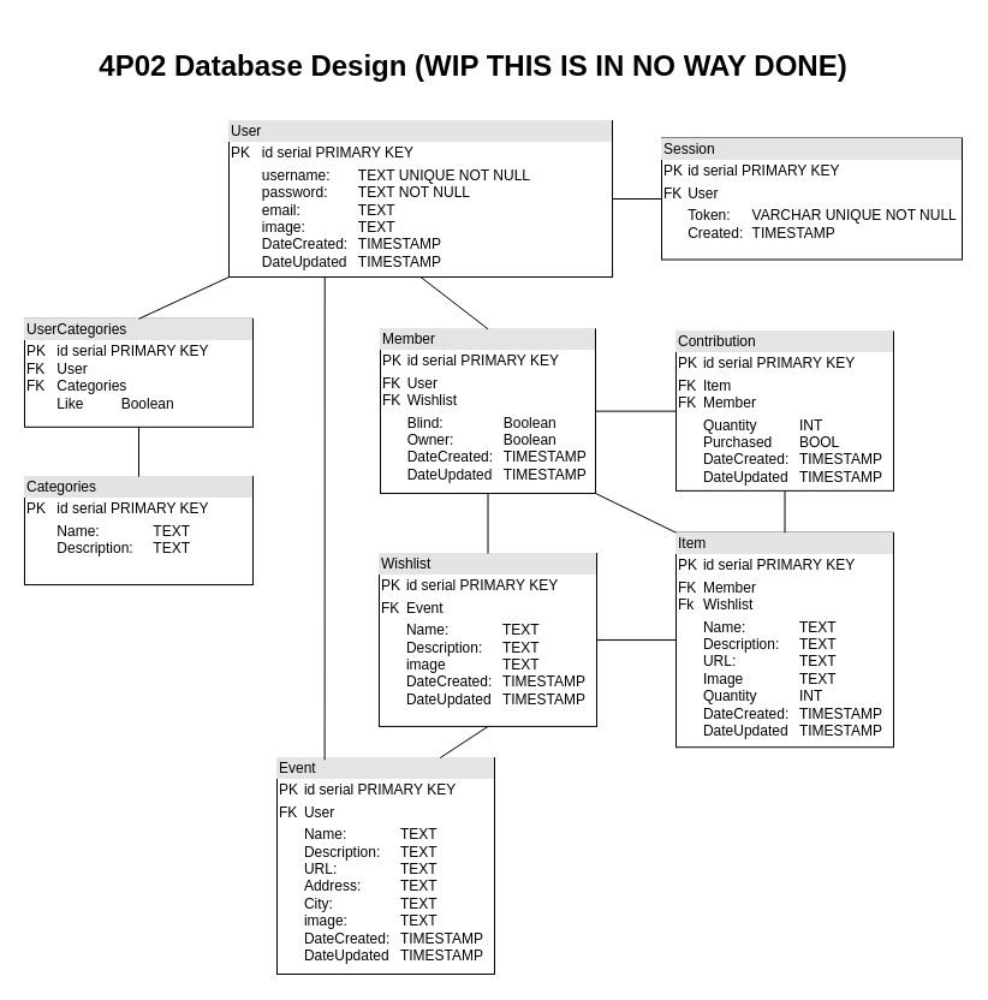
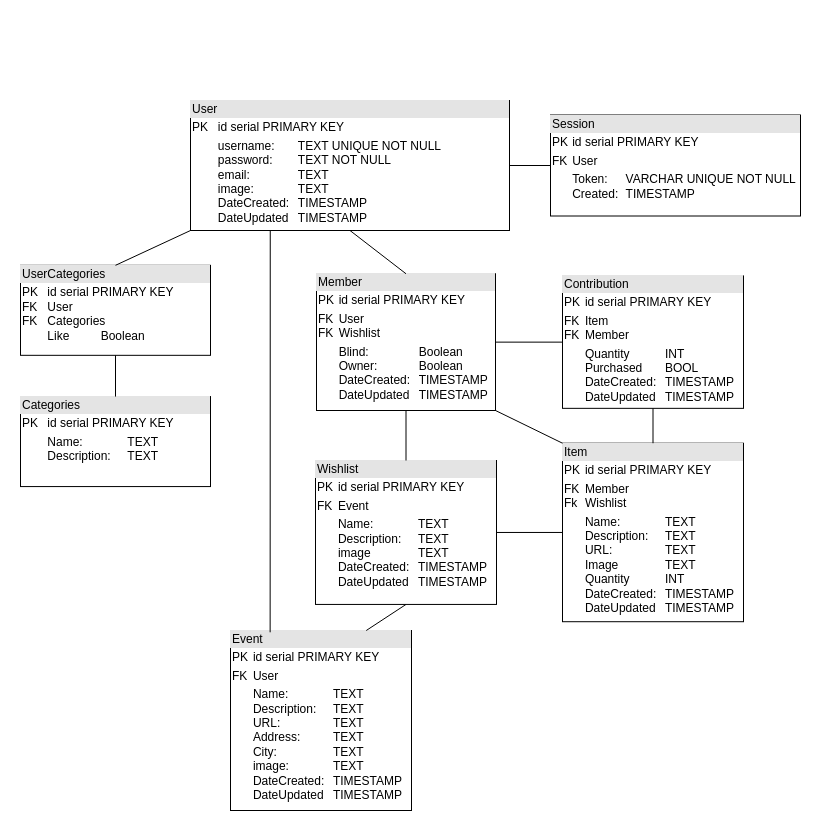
  <mxCell id="0" />
  <mxCell id="1" parent="0" />
  <mxCell id="2" value="&lt;div style=&quot;box-sizing: border-box; width: 100%; background: rgb(228, 228, 228); padding: 2px;&quot;&gt;User&lt;/div&gt;&lt;table style=&quot;width:100%;font-size:1em;&quot; cellpadding=&quot;2&quot; cellspacing=&quot;0&quot;&gt;&lt;tbody&gt;&lt;tr&gt;&lt;td&gt;PK&lt;/td&gt;&lt;td&gt;id serial PRIMARY KEY&lt;/td&gt;&lt;/tr&gt;&lt;tr&gt;&lt;td&gt;&lt;br&gt;&lt;/td&gt;&lt;td&gt;username:&lt;span style=&quot;white-space: pre;&quot;&gt;&#09;&lt;/span&gt;TEXT&amp;nbsp;UNIQUE NOT NULL&lt;br&gt;password:&lt;span style=&quot;white-space: pre;&quot;&gt;&#09;&lt;/span&gt;TEXT&amp;nbsp;NOT NULL&lt;br&gt;email:&amp;nbsp;&lt;span style=&quot;white-space: pre;&quot;&gt;&#09;&lt;/span&gt;&lt;span style=&quot;white-space: pre;&quot;&gt;&#09;&lt;/span&gt;TEXT&lt;br&gt;image:&lt;span style=&quot;white-space: pre;&quot;&gt;&#09;&lt;/span&gt;&lt;span style=&quot;white-space: pre;&quot;&gt;&#09;&lt;/span&gt;TEXT&lt;br&gt;DateCreated:&lt;span style=&quot;white-space: pre;&quot;&gt;&#09;&lt;/span&gt;TIMESTAMP&lt;br&gt;DateUpdated&lt;span style=&quot;white-space: pre;&quot;&gt;&#09;&lt;/span&gt;TIMESTAMP&lt;/td&gt;&lt;/tr&gt;&lt;/tbody&gt;&lt;/table&gt;" style="verticalAlign=top;align=left;overflow=fill;html=1;whiteSpace=wrap;" parent="1" vertex="1"><mxGeometry x="190" y="100" width="319" height="130" as="geometry" /></mxCell>
  <mxCell id="3" value="&lt;div style=&quot;box-sizing: border-box; width: 100%; background: rgb(228, 228, 228); padding: 2px;&quot;&gt;Item&lt;/div&gt;&lt;table style=&quot;width:100%;font-size:1em;&quot; cellpadding=&quot;2&quot; cellspacing=&quot;0&quot;&gt;&lt;tbody&gt;&lt;tr&gt;&lt;td&gt;PK&lt;/td&gt;&lt;td&gt;id serial PRIMARY KEY&lt;br&gt;&lt;/td&gt;&lt;/tr&gt;&lt;tr&gt;&lt;td&gt;FK&lt;br&gt;Fk&lt;/td&gt;&lt;td&gt;Member&lt;br&gt;Wishlist&lt;/td&gt;&lt;/tr&gt;&lt;tr&gt;&lt;td&gt;&lt;br&gt;&lt;/td&gt;&lt;td&gt;Name:&lt;span style=&quot;white-space: pre;&quot;&gt;&#09;&lt;span style=&quot;white-space: pre;&quot;&gt;&#09;&lt;/span&gt;&lt;/span&gt;TEXT&lt;br&gt;Description:&lt;span style=&quot;white-space: pre;&quot;&gt;&#09;&lt;/span&gt;TEXT&lt;br&gt;URL:&lt;span style=&quot;white-space: pre;&quot;&gt;&#09;&lt;span style=&quot;white-space: pre;&quot;&gt;&#09;&lt;/span&gt;&lt;/span&gt;TEXT&lt;br&gt;Image&lt;span style=&quot;white-space: pre;&quot;&gt;&#09;&lt;/span&gt;&lt;span style=&quot;white-space: pre;&quot;&gt;&#09;&lt;/span&gt;TEXT&lt;br&gt;Quantity&lt;span style=&quot;white-space: pre;&quot;&gt;&#09;&lt;/span&gt;&lt;span style=&quot;white-space: pre;&quot;&gt;&#09;&lt;/span&gt;INT&lt;br&gt;DateCreated:&lt;span style=&quot;white-space: pre;&quot;&gt;&#09;&lt;/span&gt;TIMESTAMP&lt;br&gt;DateUpdated&lt;span style=&quot;white-space: pre;&quot;&gt;&#09;&lt;/span&gt;TIMESTAMP&lt;/td&gt;&lt;/tr&gt;&lt;/tbody&gt;&lt;/table&gt;" style="verticalAlign=top;align=left;overflow=fill;html=1;whiteSpace=wrap;" parent="1" vertex="1"><mxGeometry x="562" y="442.71" width="181" height="178.5" as="geometry" /></mxCell>
  <mxCell id="4" value="&lt;div style=&quot;box-sizing: border-box; width: 100%; background: rgb(228, 228, 228); padding: 2px;&quot;&gt;Categories&lt;/div&gt;&lt;table style=&quot;width:100%;font-size:1em;&quot; cellpadding=&quot;2&quot; cellspacing=&quot;0&quot;&gt;&lt;tbody&gt;&lt;tr&gt;&lt;td&gt;PK&lt;br&gt;&lt;/td&gt;&lt;td&gt;id serial PRIMARY KEY&lt;br&gt;&lt;/td&gt;&lt;/tr&gt;&lt;tr&gt;&lt;td&gt;&lt;br&gt;&lt;/td&gt;&lt;td&gt;Name:&lt;span style=&quot;white-space: pre;&quot;&gt;&#09;&lt;span style=&quot;white-space: pre;&quot;&gt;&#09;&lt;/span&gt;&lt;/span&gt;TEXT&lt;br&gt;Description:&lt;span style=&quot;white-space: pre;&quot;&gt;&#09;&lt;/span&gt;TEXT&lt;br&gt;&lt;/td&gt;&lt;/tr&gt;&lt;tr&gt;&lt;td&gt;&lt;/td&gt;&lt;td&gt;&lt;br&gt;&lt;/td&gt;&lt;/tr&gt;&lt;/tbody&gt;&lt;/table&gt;" style="verticalAlign=top;align=left;overflow=fill;html=1;whiteSpace=wrap;" parent="1" vertex="1"><mxGeometry x="20" y="396.07" width="190" height="90" as="geometry" /></mxCell>
  <mxCell id="5" value="&lt;div style=&quot;box-sizing: border-box; width: 100%; background: rgb(228, 228, 228); padding: 2px;&quot;&gt;UserCategories&lt;/div&gt;&lt;table style=&quot;width:100%;font-size:1em;&quot; cellpadding=&quot;2&quot; cellspacing=&quot;0&quot;&gt;&lt;tbody&gt;&lt;tr&gt;&lt;td&gt;PK&lt;br&gt;FK&lt;br&gt;FK&lt;br&gt;&lt;br&gt;&lt;/td&gt;&lt;td&gt;id serial PRIMARY KEY&lt;br&gt;User&lt;br&gt;Categories&lt;br&gt;Like&lt;span style=&quot;white-space: pre;&quot;&gt;&#09;&lt;/span&gt;&lt;span style=&quot;white-space: pre;&quot;&gt;&#09;&lt;/span&gt;Boolean&lt;/td&gt;&lt;/tr&gt;&lt;tr&gt;&lt;td&gt;&lt;/td&gt;&lt;td&gt;&lt;br&gt;&lt;/td&gt;&lt;/tr&gt;&lt;/tbody&gt;&lt;/table&gt;" style="verticalAlign=top;align=left;overflow=fill;html=1;whiteSpace=wrap;" parent="1" vertex="1"><mxGeometry x="20" y="264.82" width="190" height="90" as="geometry" /></mxCell>
  <mxCell id="6" value="" style="endArrow=none;html=1;rounded=0;exitX=0;exitY=1;exitDx=0;exitDy=0;entryX=0.5;entryY=0;entryDx=0;entryDy=0;" parent="1" source="2" target="5" edge="1"><mxGeometry width="50" height="50" relative="1" as="geometry"><mxPoint x="739" y="569" as="sourcePoint" /><mxPoint x="539" y="789" as="targetPoint" /></mxGeometry></mxCell>
  <mxCell id="7" value="" style="endArrow=none;html=1;rounded=0;entryX=0.5;entryY=0;entryDx=0;entryDy=0;exitX=0.5;exitY=1;exitDx=0;exitDy=0;" parent="1" source="5" target="4" edge="1"><mxGeometry width="50" height="50" relative="1" as="geometry"><mxPoint x="340" y="184.82" as="sourcePoint" /><mxPoint x="390" y="134.82" as="targetPoint" /></mxGeometry></mxCell>
  <mxCell id="8" value="" style="endArrow=none;html=1;rounded=0;entryX=1;entryY=0.5;entryDx=0;entryDy=0;exitX=0;exitY=0.5;exitDx=0;exitDy=0;" parent="1" source="3" target="16" edge="1"><mxGeometry width="50" height="50" relative="1" as="geometry"><mxPoint x="123.5" y="879.47" as="sourcePoint" /><mxPoint x="136" y="822.47" as="targetPoint" /></mxGeometry></mxCell>
  <mxCell id="9" value="&lt;div style=&quot;box-sizing: border-box; width: 100%; background: rgb(228, 228, 228); padding: 2px;&quot;&gt;Session&lt;/div&gt;&lt;table style=&quot;width:100%;font-size:1em;&quot; cellpadding=&quot;2&quot; cellspacing=&quot;0&quot;&gt;&lt;tbody&gt;&lt;tr&gt;&lt;td&gt;PK&lt;/td&gt;&lt;td&gt;id serial PRIMARY KEY&lt;br&gt;&lt;/td&gt;&lt;/tr&gt;&lt;tr&gt;&lt;td&gt;FK&lt;br&gt;&lt;/td&gt;&lt;td&gt;User&lt;/td&gt;&lt;/tr&gt;&lt;tr&gt;&lt;td&gt;&lt;/td&gt;&lt;td&gt;Token:&lt;span style=&quot;white-space: pre;&quot;&gt;&lt;span style=&quot;white-space: pre;&quot;&gt;&#09;&lt;/span&gt;&lt;/span&gt;VARCHAR UNIQUE NOT NULL&lt;br&gt;Created:&amp;nbsp;&lt;span style=&quot;white-space: pre;&quot;&gt;&#09;&lt;/span&gt;TIMESTAMP&lt;/td&gt;&lt;/tr&gt;&lt;/tbody&gt;&lt;/table&gt;" style="verticalAlign=top;align=left;overflow=fill;html=1;whiteSpace=wrap;" parent="1" vertex="1"><mxGeometry x="550" y="114.5" width="250" height="101" as="geometry" /></mxCell>
  <mxCell id="10" value="" style="endArrow=none;html=1;rounded=0;exitX=0;exitY=0.5;exitDx=0;exitDy=0;entryX=1;entryY=0.5;entryDx=0;entryDy=0;" parent="1" source="9" target="2" edge="1"><mxGeometry width="50" height="50" relative="1" as="geometry"><mxPoint x="450" y="324" as="sourcePoint" /><mxPoint x="500" y="274" as="targetPoint" /></mxGeometry></mxCell>
  <mxCell id="11" value="&lt;div style=&quot;box-sizing: border-box; width: 100%; background: rgb(228, 228, 228); padding: 2px;&quot;&gt;Member&lt;/div&gt;&lt;table style=&quot;width:100%;font-size:1em;&quot; cellpadding=&quot;2&quot; cellspacing=&quot;0&quot;&gt;&lt;tbody&gt;&lt;tr&gt;&lt;td&gt;PK&lt;/td&gt;&lt;td&gt;id serial PRIMARY KEY&lt;/td&gt;&lt;/tr&gt;&lt;tr&gt;&lt;td&gt;FK&lt;br&gt;FK&lt;/td&gt;&lt;td&gt;User&lt;br&gt;Wishlist&lt;br&gt;&lt;/td&gt;&lt;/tr&gt;&lt;tr&gt;&lt;td&gt;&lt;br&gt;&lt;/td&gt;&lt;td&gt;Blind: &lt;span style=&quot;white-space: pre;&quot;&gt;&#09;&lt;span style=&quot;white-space: pre;&quot;&gt;&#09;&lt;/span&gt;&lt;/span&gt;Boolean&lt;br&gt;Owner:&lt;span style=&quot;white-space: pre;&quot;&gt;&#09;&lt;/span&gt;&lt;span style=&quot;white-space: pre;&quot;&gt;&#09;&lt;/span&gt;Boolean&lt;br&gt;DateCreated:&lt;span style=&quot;white-space: pre;&quot;&gt;&#09;&lt;/span&gt;TIMESTAMP&lt;br&gt;DateUpdated&lt;span style=&quot;white-space: pre;&quot;&gt;&#09;&lt;/span&gt;TIMESTAMP&lt;/td&gt;&lt;/tr&gt;&lt;/tbody&gt;&lt;/table&gt;" style="verticalAlign=top;align=left;overflow=fill;html=1;whiteSpace=wrap;" parent="1" vertex="1"><mxGeometry x="316" y="273.25" width="179" height="136.75" as="geometry" /></mxCell>
  <mxCell id="12" value="" style="endArrow=none;html=1;rounded=0;entryX=0.5;entryY=0;entryDx=0;entryDy=0;exitX=0.5;exitY=1;exitDx=0;exitDy=0;" parent="1" source="2" target="11" edge="1"><mxGeometry width="50" height="50" relative="1" as="geometry"><mxPoint x="347.5" y="749" as="sourcePoint" /><mxPoint x="195" y="665" as="targetPoint" /></mxGeometry></mxCell>
  <mxCell id="13" value="&lt;div style=&quot;box-sizing: border-box; width: 100%; background: rgb(228, 228, 228); padding: 2px;&quot;&gt;Event&lt;/div&gt;&lt;table style=&quot;width:100%;font-size:1em;&quot; cellpadding=&quot;2&quot; cellspacing=&quot;0&quot;&gt;&lt;tbody&gt;&lt;tr&gt;&lt;td&gt;PK&lt;/td&gt;&lt;td&gt;id serial PRIMARY KEY&lt;br&gt;&lt;/td&gt;&lt;/tr&gt;&lt;tr&gt;&lt;td&gt;FK&lt;br&gt;&lt;/td&gt;&lt;td&gt;User&lt;br&gt;&lt;/td&gt;&lt;/tr&gt;&lt;tr&gt;&lt;td&gt;&lt;br&gt;&lt;/td&gt;&lt;td&gt;Name:&lt;span style=&quot;white-space: pre;&quot;&gt;&#09;&lt;span style=&quot;white-space: pre;&quot;&gt;&#09;&lt;/span&gt;&lt;/span&gt;TEXT&lt;br&gt;Description:&lt;span style=&quot;white-space: pre;&quot;&gt;&#09;&lt;/span&gt;TEXT&lt;br&gt;URL:&lt;span style=&quot;white-space: pre;&quot;&gt;&#09;&lt;span style=&quot;white-space: pre;&quot;&gt;&#09;&lt;/span&gt;&lt;/span&gt;TEXT&lt;br&gt;Address:&amp;nbsp;&lt;span style=&quot;white-space: pre;&quot;&gt;&#09;&lt;span style=&quot;white-space: pre;&quot;&gt;&#09;&lt;/span&gt;&lt;/span&gt;TEXT&lt;br&gt;City:&amp;nbsp;&lt;span style=&quot;white-space: pre;&quot;&gt;&#09;&lt;span style=&quot;white-space: pre;&quot;&gt;&#09;&lt;/span&gt;&lt;/span&gt;TEXT&lt;br&gt;image:&amp;nbsp;&lt;span style=&quot;white-space: pre;&quot;&gt;&#09;&lt;/span&gt;&lt;span style=&quot;white-space: pre;&quot;&gt;&#09;&lt;/span&gt;TEXT&lt;br&gt;DateCreated:&lt;span style=&quot;white-space: pre;&quot;&gt;&#09;&lt;/span&gt;TIMESTAMP&lt;br&gt;DateUpdated&lt;span style=&quot;white-space: pre;&quot;&gt;&#09;&lt;/span&gt;TIMESTAMP&lt;/td&gt;&lt;/tr&gt;&lt;/tbody&gt;&lt;/table&gt;" style="verticalAlign=top;align=left;overflow=fill;html=1;whiteSpace=wrap;" parent="1" vertex="1"><mxGeometry x="230" y="630" width="181" height="180" as="geometry" /></mxCell>
- <mxCell id="14" value="&lt;h1&gt;4P02 Database Design (WIP THIS IS IN NO WAY DONE)&lt;/h1&gt;" style="text;html=1;align=center;verticalAlign=middle;resizable=0;points=[];autosize=1;strokeColor=none;fillColor=none;shadow=0;" parent="1" vertex="1"><mxGeometry x="68" width="650" height="70" as="geometry" y="20" /></mxCell>
  <mxCell id="15" value="&lt;div style=&quot;box-sizing: border-box; width: 100%; background: rgb(228, 228, 228); padding: 2px;&quot;&gt;Contribution&lt;/div&gt;&lt;table style=&quot;width:100%;font-size:1em;&quot; cellpadding=&quot;2&quot; cellspacing=&quot;0&quot;&gt;&lt;tbody&gt;&lt;tr&gt;&lt;td&gt;PK&lt;/td&gt;&lt;td&gt;id serial PRIMARY KEY&lt;br&gt;&lt;/td&gt;&lt;/tr&gt;&lt;tr&gt;&lt;td&gt;FK&lt;br&gt;FK&lt;/td&gt;&lt;td&gt;Item&lt;br&gt;Member&lt;/td&gt;&lt;/tr&gt;&lt;tr&gt;&lt;td&gt;&lt;br&gt;&lt;/td&gt;&lt;td&gt;Quantity&lt;span style=&quot;white-space: pre;&quot;&gt;&#09;&lt;/span&gt;&lt;span style=&quot;white-space: pre;&quot;&gt;&#09;&lt;/span&gt;INT&lt;br&gt;Purchased&lt;span style=&quot;white-space: pre;&quot;&gt;&#09;&lt;/span&gt;BOOL&lt;br&gt;DateCreated:&lt;span style=&quot;white-space: pre;&quot;&gt;&#09;&lt;/span&gt;TIMESTAMP&lt;br&gt;DateUpdated&lt;span style=&quot;white-space: pre;&quot;&gt;&#09;&lt;/span&gt;TIMESTAMP&lt;/td&gt;&lt;/tr&gt;&lt;/tbody&gt;&lt;/table&gt;" style="verticalAlign=top;align=left;overflow=fill;html=1;whiteSpace=wrap;" parent="1" vertex="1"><mxGeometry x="562" y="275.41" width="181" height="132.43" as="geometry" /></mxCell>
  <mxCell id="16" value="&lt;div style=&quot;box-sizing: border-box; width: 100%; background: rgb(228, 228, 228); padding: 2px;&quot;&gt;Wishlist&lt;/div&gt;&lt;table style=&quot;width:100%;font-size:1em;&quot; cellpadding=&quot;2&quot; cellspacing=&quot;0&quot;&gt;&lt;tbody&gt;&lt;tr&gt;&lt;td&gt;PK&lt;/td&gt;&lt;td&gt;id serial PRIMARY KEY&lt;br&gt;&lt;/td&gt;&lt;/tr&gt;&lt;tr&gt;&lt;td&gt;FK&lt;br&gt;&lt;/td&gt;&lt;td&gt;Event&lt;br&gt;&lt;/td&gt;&lt;/tr&gt;&lt;tr&gt;&lt;td&gt;&lt;br&gt;&lt;/td&gt;&lt;td&gt;Name:&lt;span style=&quot;white-space: pre;&quot;&gt;&#09;&lt;span style=&quot;white-space: pre;&quot;&gt;&#09;&lt;/span&gt;&lt;/span&gt;TEXT&lt;br&gt;Description:&lt;span style=&quot;white-space: pre;&quot;&gt;&#09;&lt;/span&gt;TEXT&lt;br&gt;image &lt;span style=&quot;white-space: pre;&quot;&gt;&#09;&lt;/span&gt;&lt;span style=&quot;white-space: pre;&quot;&gt;&#09;&lt;/span&gt;TEXT&lt;br&gt;DateCreated:&lt;span style=&quot;white-space: pre;&quot;&gt;&#09;&lt;/span&gt;TIMESTAMP&lt;br&gt;DateUpdated&lt;span style=&quot;white-space: pre;&quot;&gt;&#09;&lt;/span&gt;TIMESTAMP&lt;br&gt;&lt;br&gt;&lt;/td&gt;&lt;/tr&gt;&lt;/tbody&gt;&lt;/table&gt;" style="verticalAlign=top;align=left;overflow=fill;html=1;whiteSpace=wrap;" parent="1" vertex="1"><mxGeometry x="315" y="460" width="181" height="143.93" as="geometry" /></mxCell>
  <mxCell id="17" value="" style="endArrow=none;html=1;rounded=0;entryX=0.5;entryY=1;entryDx=0;entryDy=0;exitX=0.5;exitY=0;exitDx=0;exitDy=0;" parent="1" source="3" target="15" edge="1"><mxGeometry width="50" height="50" relative="1" as="geometry"><mxPoint x="672" y="405.75" as="sourcePoint" /><mxPoint x="433" y="510.5" as="targetPoint" /></mxGeometry></mxCell>
  <mxCell id="18" value="" style="endArrow=none;html=1;rounded=0;entryX=0.75;entryY=0;entryDx=0;entryDy=0;exitX=0.5;exitY=1;exitDx=0;exitDy=0;" parent="1" source="16" target="13" edge="1"><mxGeometry width="50" height="50" relative="1" as="geometry"><mxPoint x="638" y="495.25" as="sourcePoint" /><mxPoint x="329.5" y="619.25" as="targetPoint" /></mxGeometry></mxCell>
  <mxCell id="19" value="" style="endArrow=none;html=1;rounded=0;entryX=1;entryY=0.5;entryDx=0;entryDy=0;exitX=0;exitY=0.5;exitDx=0;exitDy=0;" parent="1" source="15" target="11" edge="1"><mxGeometry width="50" height="50" relative="1" as="geometry"><mxPoint x="636" y="492.5" as="sourcePoint" /><mxPoint x="537" y="492.5" as="targetPoint" /></mxGeometry></mxCell>
  <mxCell id="20" value="" style="endArrow=none;html=1;rounded=0;entryX=0.5;entryY=1;entryDx=0;entryDy=0;exitX=0.5;exitY=0;exitDx=0;exitDy=0;" parent="1" source="16" target="11" edge="1"><mxGeometry width="50" height="50" relative="1" as="geometry"><mxPoint x="636" y="513" as="sourcePoint" /><mxPoint x="517" y="513" as="targetPoint" /></mxGeometry></mxCell>
  <mxCell id="21" value="" style="endArrow=none;html=1;rounded=0;entryX=1;entryY=1;entryDx=0;entryDy=0;exitX=0;exitY=0;exitDx=0;exitDy=0;" parent="1" source="3" target="11" edge="1"><mxGeometry width="50" height="50" relative="1" as="geometry"><mxPoint x="636" y="344" as="sourcePoint" /><mxPoint x="505" y="345" as="targetPoint" /></mxGeometry></mxCell>
  <mxCell id="22" value="" style="endArrow=none;html=1;rounded=0;entryX=0.219;entryY=0.01;entryDx=0;entryDy=0;exitX=0.25;exitY=1;exitDx=0;exitDy=0;entryPerimeter=0;" parent="1" source="2" target="13" edge="1"><mxGeometry width="50" height="50" relative="1" as="geometry"><mxPoint x="360" y="240" as="sourcePoint" /><mxPoint x="360" y="287" as="targetPoint" /></mxGeometry></mxCell>
